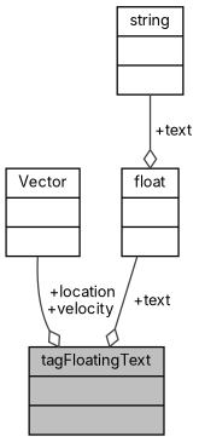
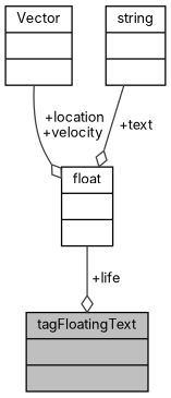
  digraph {
    fontname=Inter
    node [color=black fillcolor=white fontname=Inter fontsize=10 shape=record style=filled]
    edge [arrowhead=odiamond color=grey25 fontname=Inter fontsize=10 labelfontname=Helvetica labelfontsize=10 style=solid]
    n1 [fillcolor=grey75 fontcolor=black height=0.2 label="{tagFloatingText\n||}" width=0.4]
    n2 [height=0.2 label="{Vector\n||}" width=0.4]
    n3 [height=0.2 label="{float\n||}" width=0.4]
    n4 [height=0.2 label="{string\n||}" width=0.4]
-   n2 -> n1 [label=" +location\n+velocity"]
-   n3 -> n1 [label=" +text"]
+   n2 -> n3 [label=" +location\n+velocity"]
+   n3 -> n1 [label=" +life"]
    n4 -> n3 [label=" +text"]
  }
